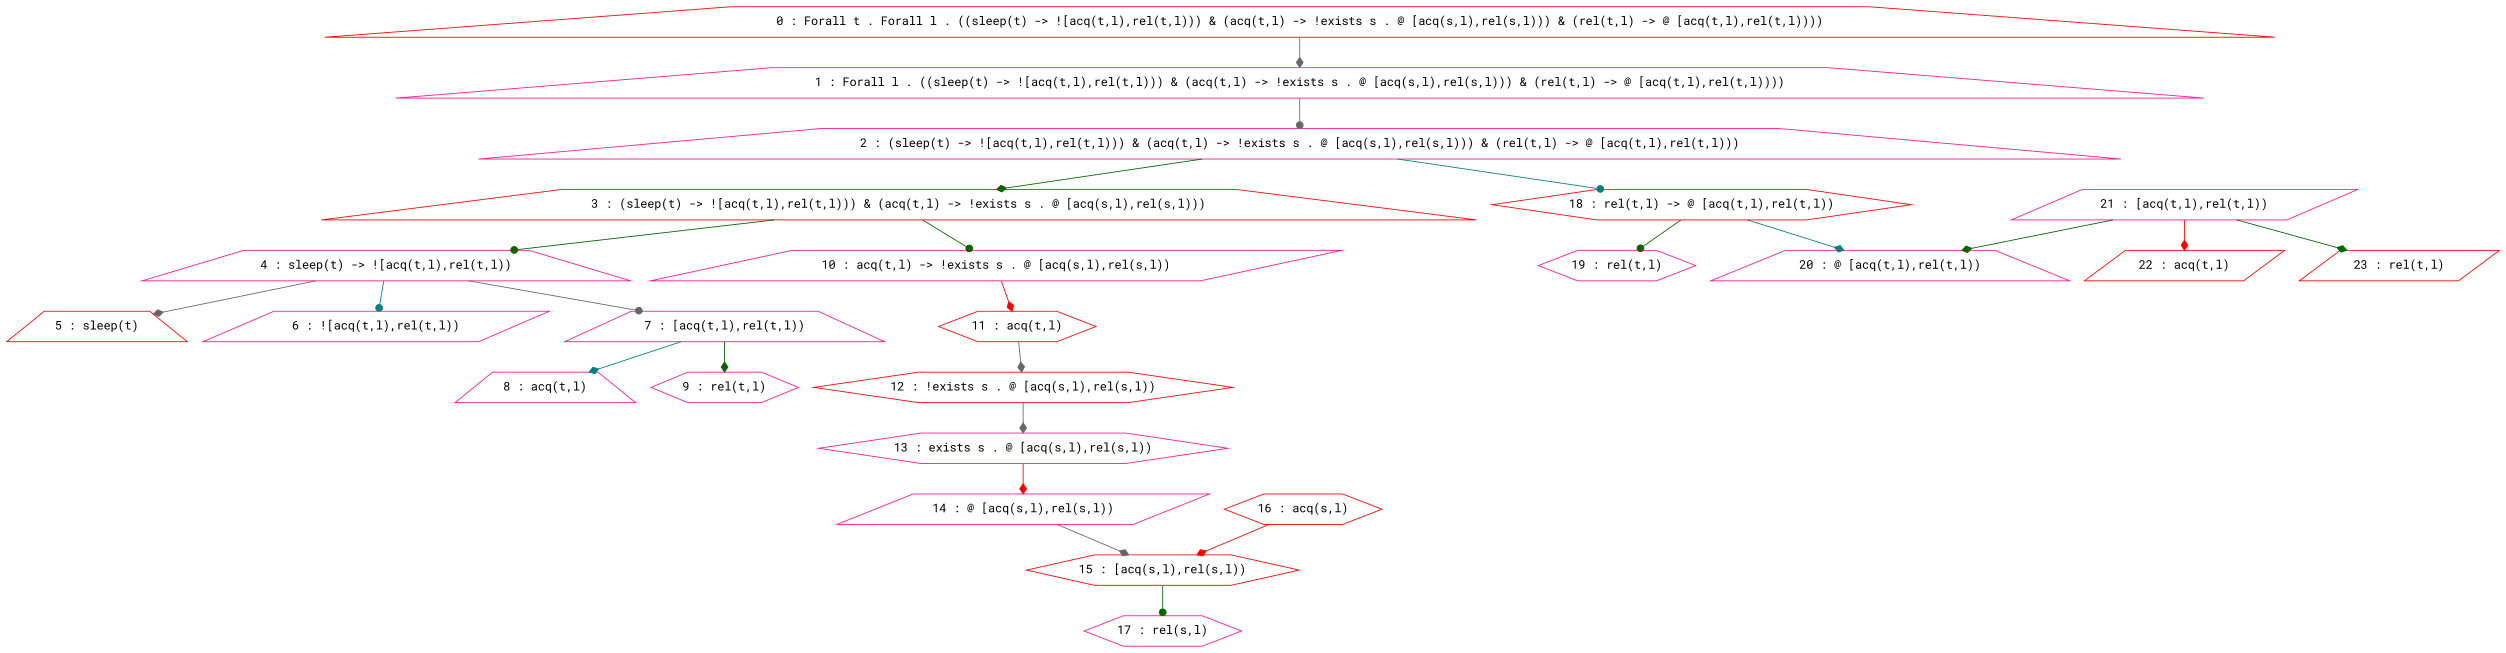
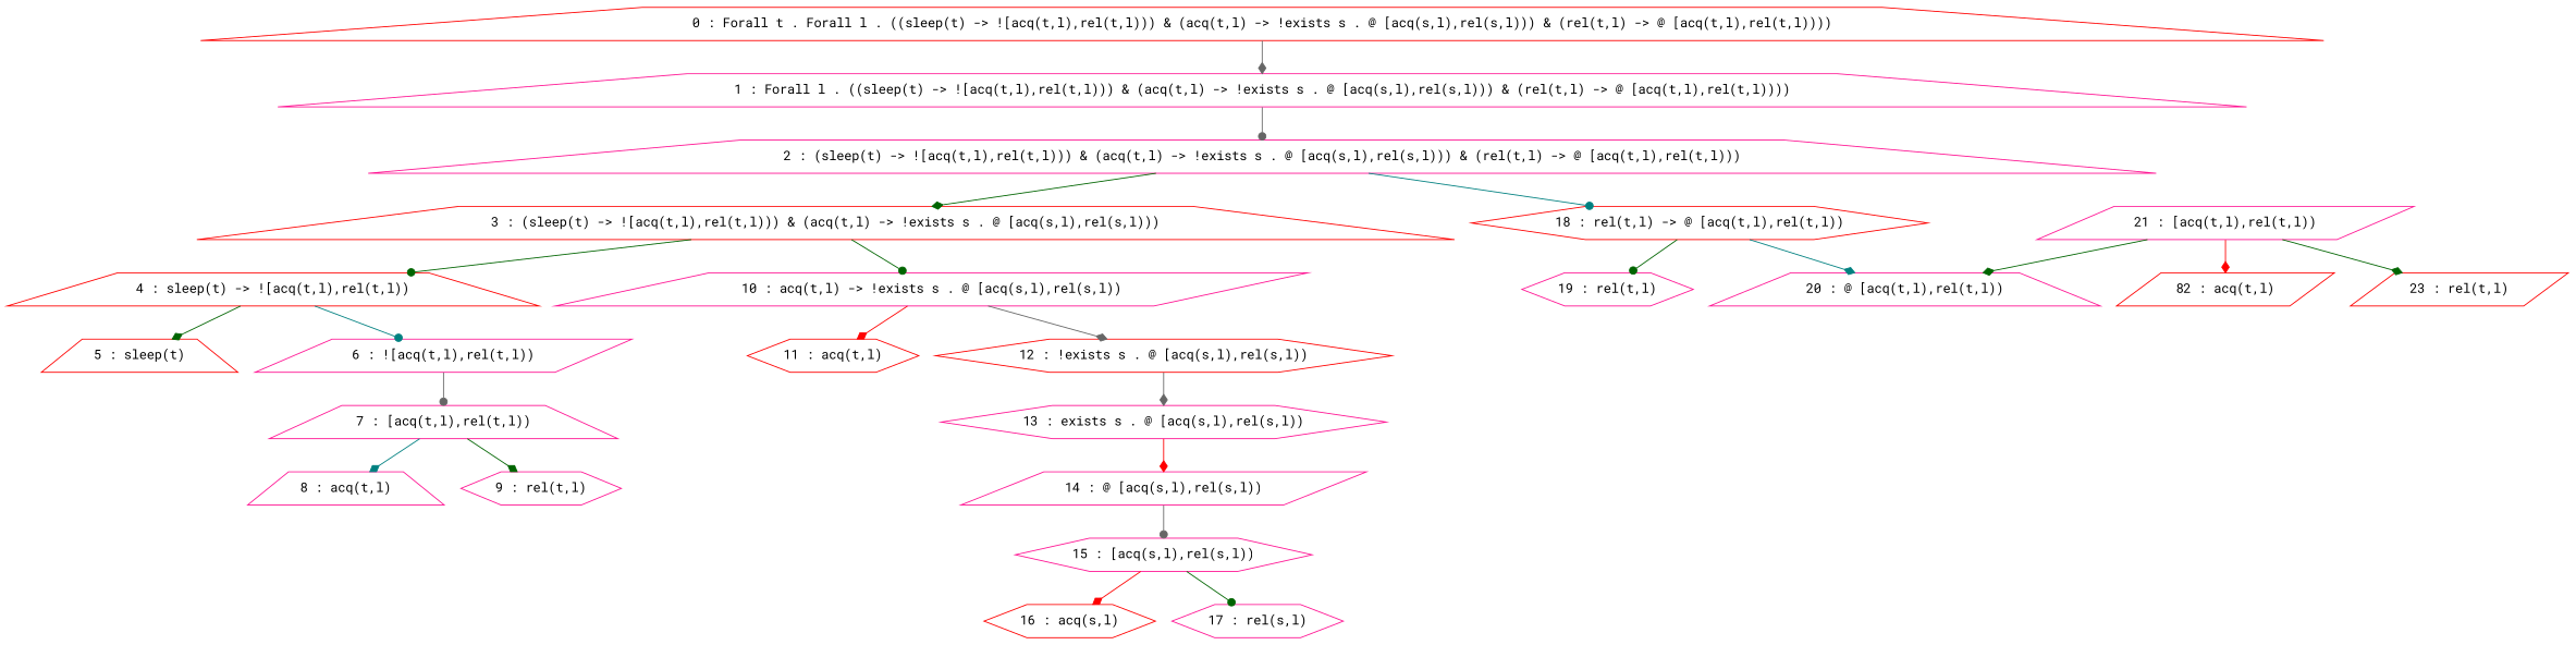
  digraph {
    fontname="Roboto Mono"
    node [color=deeppink fontname="Roboto Mono" shape=trapezium]
    edge [arrowhead=diamond color=darkgreen fontname="Roboto Mono"]
    n1 [color=red label="0 : Forall t . Forall l . ((sleep(t) -> ![acq(t,l),rel(t,l))) & (acq(t,l) -> !exists s . @ [acq(s,l),rel(s,l))) & (rel(t,l) -> @ [acq(t,l),rel(t,l))))"]
    n2 [label="1 : Forall l . ((sleep(t) -> ![acq(t,l),rel(t,l))) & (acq(t,l) -> !exists s . @ [acq(s,l),rel(s,l))) & (rel(t,l) -> @ [acq(t,l),rel(t,l))))"]
    n3 [label="2 : (sleep(t) -> ![acq(t,l),rel(t,l))) & (acq(t,l) -> !exists s . @ [acq(s,l),rel(s,l))) & (rel(t,l) -> @ [acq(t,l),rel(t,l)))"]
    n4 [color=red label="3 : (sleep(t) -> ![acq(t,l),rel(t,l))) & (acq(t,l) -> !exists s . @ [acq(s,l),rel(s,l)))"]
    n5 [color=red label="18 : rel(t,l) -> @ [acq(t,l),rel(t,l))" shape=hexagon]
-   n6 [label="4 : sleep(t) -> ![acq(t,l),rel(t,l))"]
+   n6 [color=red label="4 : sleep(t) -> ![acq(t,l),rel(t,l))"]
    n7 [label="10 : acq(t,l) -> !exists s . @ [acq(s,l),rel(s,l))" shape=parallelogram]
    n8 [label="19 : rel(t,l)" shape=hexagon]
    n9 [label="20 : @ [acq(t,l),rel(t,l))"]
    n10 [color=red label="5 : sleep(t)"]
    n11 [label="6 : ![acq(t,l),rel(t,l))" shape=parallelogram]
    n12 [color=red label="11 : acq(t,l)" shape=hexagon]
    n13 [color=red label="12 : !exists s . @ [acq(s,l),rel(s,l))" shape=hexagon]
    n14 [label="7 : [acq(t,l),rel(t,l))"]
    n15 [label="8 : acq(t,l)"]
    n16 [label="9 : rel(t,l)" shape=hexagon]
    n17 [label="13 : exists s . @ [acq(s,l),rel(s,l))" shape=hexagon]
    n18 [label="14 : @ [acq(s,l),rel(s,l))" shape=parallelogram]
-   n19 [color=red label="15 : [acq(s,l),rel(s,l))" shape=hexagon]
+   n19 [label="15 : [acq(s,l),rel(s,l))" shape=hexagon]
    n20 [color=red label="16 : acq(s,l)" shape=hexagon]
    n21 [label="17 : rel(s,l)" shape=hexagon]
    n22 [label="21 : [acq(t,l),rel(t,l))" shape=parallelogram]
-   n23 [color=red label="22 : acq(t,l)" shape=parallelogram]
+   n23 [color=red label="82 : acq(t,l)" shape=parallelogram]
    n24 [color=red label="23 : rel(t,l)" shape=parallelogram]
    n1 -> n2 [color=gray40]
    n2 -> n3 [arrowhead=dot color=gray40]
    n3 -> n4
    n3 -> n5 [arrowhead=dot color=teal]
    n4 -> n6 [arrowhead=dot]
    n4 -> n7 [arrowhead=dot]
    n5 -> n8 [arrowhead=dot]
    n5 -> n9 [color=teal]
-   n6 -> n10 [color=gray40]
+   n6 -> n10
    n6 -> n11 [arrowhead=dot color=teal]
    n7 -> n12 [color=red]
-   n12 -> n13 [color=gray40]
-   n6 -> n14 [arrowhead=dot color=gray40]
+   n7 -> n13 [color=gray40]
+   n11 -> n14 [arrowhead=dot color=gray40]
    n13 -> n17 [color=gray40]
    n14 -> n15 [color=teal]
    n14 -> n16
    n17 -> n18 [color=red]
-   n18 -> n19 [color=gray40]
-   n20 -> n19 [color=red]
+   n18 -> n19 [arrowhead=dot color=gray40]
+   n19 -> n20 [color=red]
    n19 -> n21 [arrowhead=dot]
    n22 -> n9
    n22 -> n23 [color=red]
    n22 -> n24
  }
